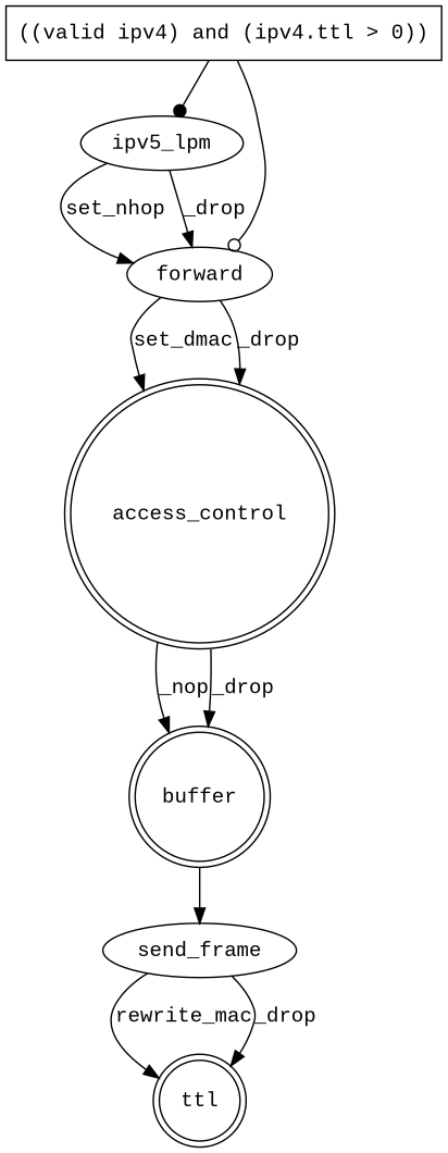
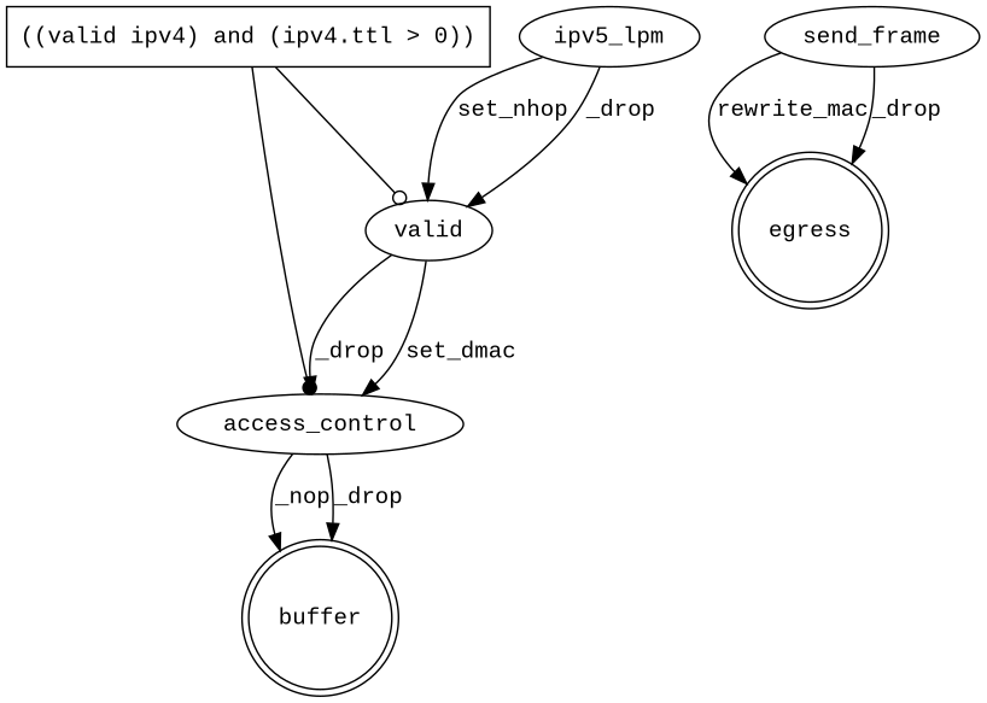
  digraph {
    fontname="Liberation Mono"
    node [fontname="Liberation Mono" shape=ellipse]
    edge [fontname="Liberation Mono" arrowhead=normal]
    buffer [shape=doublecircle]
    send_frame
-   egress [shape=doublecircle label=ttl]
+   egress [shape=doublecircle]
    n4 [label="((valid ipv4) and (ipv4.ttl > 0))" shape=box]
    n5 [label=ipv5_lpm]
-   forward
-   access_control [shape=doublecircle]
-   buffer -> send_frame [arrowhead=""]
+   forward [label=valid]
+   access_control
    send_frame -> egress [label=rewrite_mac]
    send_frame -> egress [label=_drop]
-   n4 -> n5 [arrowhead=dot]
+   n4 -> access_control [arrowhead=dot]
    n4 -> forward [arrowhead=odot]
    n5 -> forward [label=set_nhop]
    n5 -> forward [label=_drop]
    forward -> access_control [label=set_dmac]
    forward -> access_control [label=_drop]
    access_control -> buffer [label=_nop]
    access_control -> buffer [label=_drop]
  }
